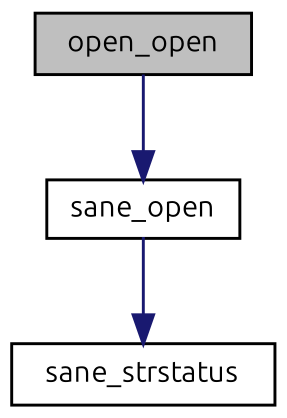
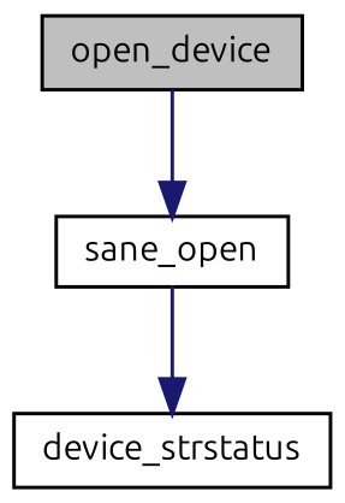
  digraph {
    fontname=Ubuntu
    rankdir=TB
    node [color=black fillcolor=white fontname=Ubuntu fontsize=10 shape=record style=filled]
    edge [color=midnightblue fontname=Ubuntu fontsize=10 labelfontname=Helvetica labelfontsize=10 style=solid]
-   n1 [fillcolor=grey75 fontcolor=black height=0.2 label=open_open width=0.4]
+   n1 [fillcolor=grey75 fontcolor=black height=0.2 label=open_device width=0.4]
    n2 [height=0.2 label=sane_open width=0.4]
-   n3 [height=0.2 label=sane_strstatus width=0.4]
+   n3 [height=0.2 label=device_strstatus width=0.4]
    n1 -> n2
    n2 -> n3
  }
